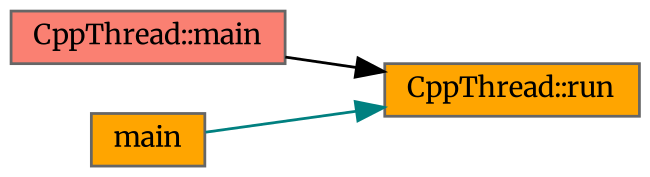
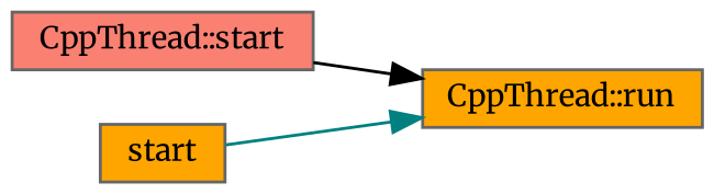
  digraph {
    fontname=Merriweather
    rankdir=RL
    node [color=grey40 fillcolor=orange fontname=Merriweather fontsize=10 shape=box style=filled]
    edge [dir=back fontname=Merriweather fontsize=10 labelfontname=Helvetica labelfontsize=10 style=solid]
    n1 [color=gray40 fontcolor=black height=0.2 label="CppThread::run" width=0.4]
-   n2 [fillcolor=salmon height=0.2 label="CppThread::main" width=0.4]
-   n3 [height=0.2 label=main width=0.4]
+   n2 [fillcolor=salmon height=0.2 label="CppThread::start" width=0.4]
+   n3 [height=0.2 label=start width=0.4]
    n1 -> n2 [color=black]
    n1 -> n3 [color=teal]
  }
